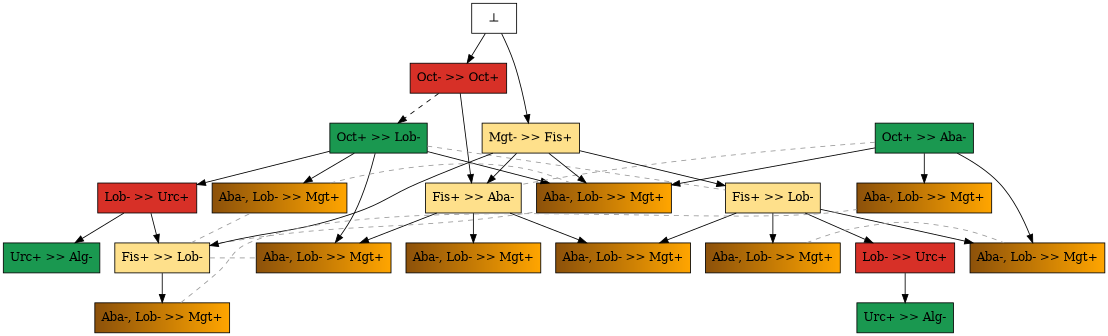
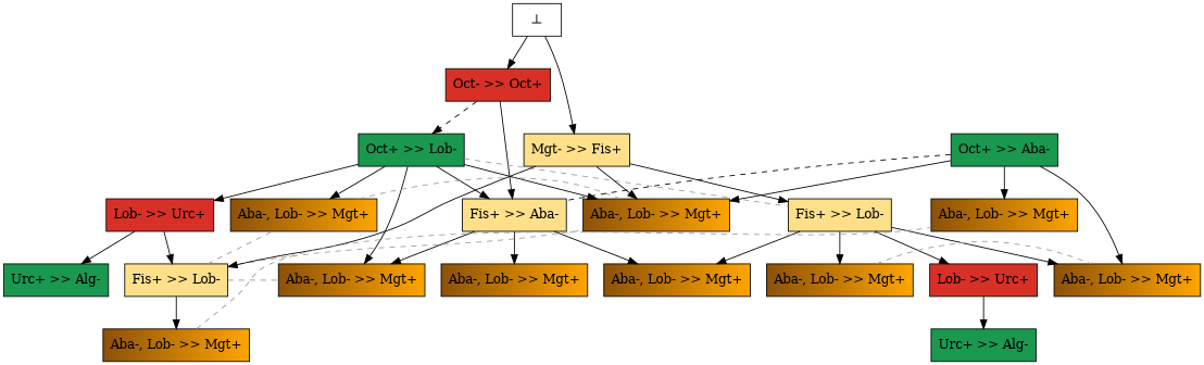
  digraph {
    node [color=black fillcolor="#8c510a:orange" shape=box style=filled]
    n1 [fillcolor="#d73027:#d73027" label="Oct- >> Oct+"]
    n2 [fillcolor="#1a9850:#1a9850" label="Oct+ >> Lob-"]
    n3 [fillcolor="#fee08b:#fee08b" label="Fis+ >> Aba-"]
    n4 [fillcolor="#fee08b:#fee08b" label="Fis+ >> Lob-"]
    n5 [fillcolor="#d73027:#d73027" label="Lob- >> Urc+"]
    n6 [label="Aba-, Lob- >> Mgt+"]
    n7 [label="Aba-, Lob- >> Mgt+"]
    n8 [label="Aba-, Lob- >> Mgt+"]
    n9 [fillcolor="#1a9850:#1a9850" label="Oct+ >> Aba-"]
    n10 [label="Aba-, Lob- >> Mgt+"]
    n11 [label="Aba-, Lob- >> Mgt+"]
    n12 [fillcolor="#d73027:#d73027" label="Lob- >> Urc+"]
    n13 [label="Aba-, Lob- >> Mgt+"]
    n14 [label="Aba-, Lob- >> Mgt+"]
    n15 [fillcolor="#fee08b:#fee08b" label="Fis+ >> Lob-"]
    n16 [fillcolor="#1a9850:#1a9850" label="Urc+ >> Alg-"]
    n17 [label="Aba-, Lob- >> Mgt+"]
    n18 [fillcolor="#fee08b:#fee08b" label="Mgt- >> Fis+"]
    n19 [label="Aba-, Lob- >> Mgt+"]
    n20 [fillcolor="#1a9850:#1a9850" label="Urc+ >> Alg-"]
    n21 [fillcolor=white label="⊥" color=""]
    n1 -> n2 [style=dashed]
    n1 -> n3
    n2 -> n4 [arrowhead=none color=gray60 constraint=false style=dashed]
    n2 -> n5
    n2 -> n6
    n2 -> n7
    n2 -> n8
    n3 -> n7
    n3 -> n14
    n3 -> n17
    n4 -> n11
    n4 -> n12
    n4 -> n13
    n4 -> n14
    n5 -> n15
    n5 -> n16
    n6 -> n8 [arrowhead=none color=gray60 constraint=false style=dashed]
-   n9 -> n3 [arrowhead=none color=gray60 constraint=false style=dashed]
+   n9 -> n3 [arrowhead=none color=black constraint=false style=dashed]
    n9 -> n8
    n9 -> n10
    n9 -> n11
    n12 -> n20
    n13 -> n11 [arrowhead=none color=gray60 constraint=false style=dashed]
    n15 -> n6 [arrowhead=none color=gray60 constraint=false style=dashed]
    n15 -> n7 [arrowhead=none color=gray60 constraint=false style=dashed]
    n15 -> n8 [arrowhead=none color=gray60 constraint=false style=dashed]
    n15 -> n19
-   n18 -> n3
+   n2 -> n3
    n18 -> n4
    n18 -> n8
    n18 -> n15
    n19 -> n10 [arrowhead=none color=gray60 constraint=false style=dashed]
    n21 -> n1
    n21 -> n18
  }
